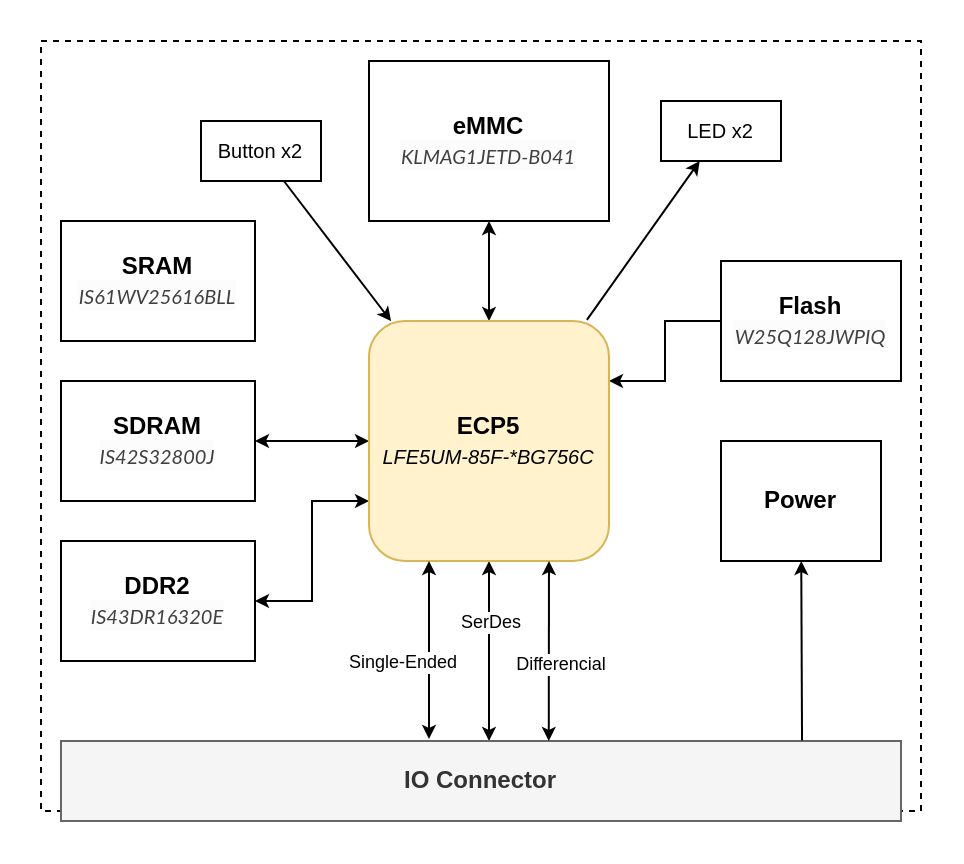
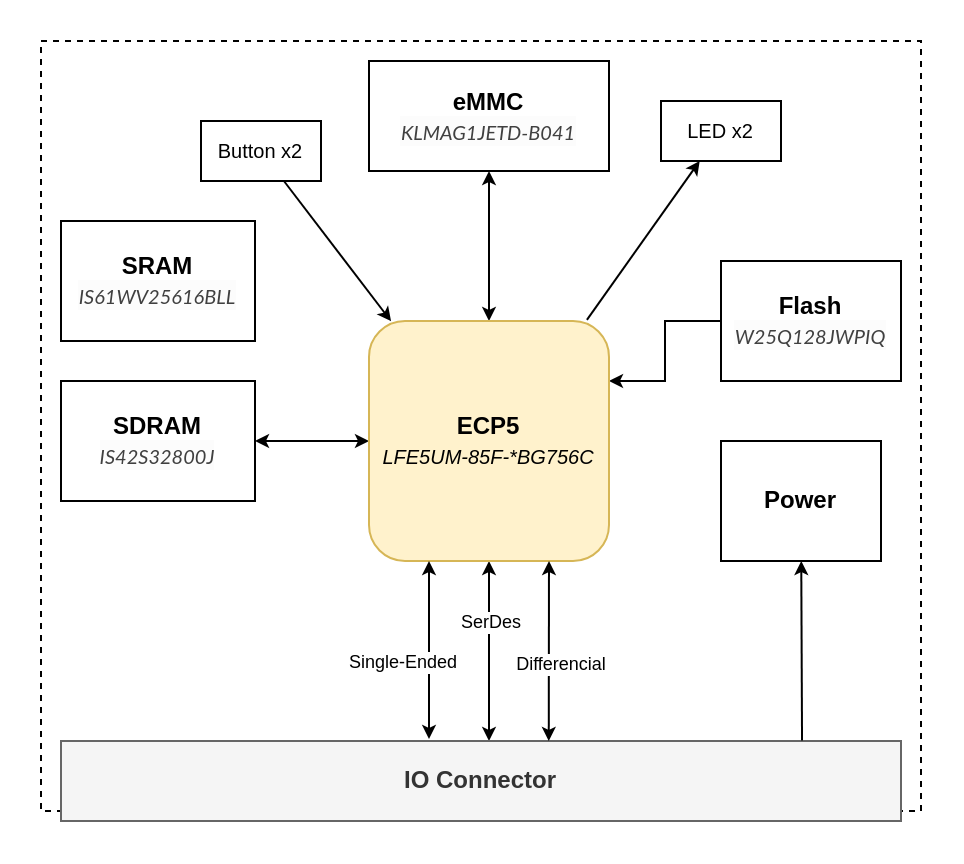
  <mxCell id="0" />
  <mxCell id="1" parent="0" />
  <mxCell id="2" value="" style="rounded=0;whiteSpace=wrap;html=1;fillColor=default;dashed=1;" vertex="1" parent="1"><mxGeometry x="20" y="20" width="440" height="385" as="geometry" /></mxCell>
  <mxCell id="3" style="edgeStyle=orthogonalEdgeStyle;rounded=0;orthogonalLoop=1;jettySize=auto;html=1;entryX=1;entryY=0.5;entryDx=0;entryDy=0;startArrow=classic;startFill=1;endSize=4;startSize=4;" edge="1" parent="1" source="9" target="10"><mxGeometry relative="1" as="geometry" /></mxCell>
- <mxCell id="4" style="rounded=0;orthogonalLoop=1;jettySize=auto;html=1;exitX=0;exitY=0.75;exitDx=0;exitDy=0;entryX=1;entryY=0.5;entryDx=0;entryDy=0;startArrow=classic;startFill=1;endSize=4;startSize=4;edgeStyle=orthogonalEdgeStyle;" edge="1" parent="1" source="9" target="11"><mxGeometry relative="1" as="geometry" /></mxCell>
  <mxCell id="5" style="edgeStyle=orthogonalEdgeStyle;rounded=0;orthogonalLoop=1;jettySize=auto;html=1;entryX=0.5;entryY=1;entryDx=0;entryDy=0;startArrow=classic;startFill=1;endSize=4;startSize=4;" edge="1" parent="1" source="9" target="12"><mxGeometry relative="1" as="geometry" /></mxCell>
  <mxCell id="6" style="rounded=0;orthogonalLoop=1;jettySize=auto;html=1;exitX=1;exitY=0.25;exitDx=0;exitDy=0;entryX=0;entryY=0.5;entryDx=0;entryDy=0;endArrow=none;endFill=0;startArrow=classic;startFill=1;endSize=4;startSize=4;edgeStyle=orthogonalEdgeStyle;" edge="1" parent="1" source="9" target="15"><mxGeometry relative="1" as="geometry" /></mxCell>
  <mxCell id="7" style="rounded=0;orthogonalLoop=1;jettySize=auto;html=1;startArrow=classic;startFill=1;endSize=4;startSize=4;" edge="1" parent="1" source="9"><mxGeometry relative="1" as="geometry"><mxPoint x="244" y="370" as="targetPoint" /></mxGeometry></mxCell>
  <mxCell id="8" value="SerDes" style="edgeLabel;html=1;align=center;verticalAlign=middle;resizable=0;points=[];fontSize=9;fontStyle=0" vertex="1" connectable="0" parent="7"><mxGeometry x="-0.162" y="-2" relative="1" as="geometry"><mxPoint x="2" y="-8" as="offset" /></mxGeometry></mxCell>
  <mxCell id="9" value="&lt;b&gt;ECP5&lt;/b&gt;&lt;div&gt;&lt;font style=&quot;font-size: 10px;&quot;&gt;&lt;i&gt;LFE5UM-85F-*BG756C&lt;/i&gt;&lt;/font&gt;&lt;/div&gt;" style="whiteSpace=wrap;html=1;aspect=fixed;fillColor=#fff2cc;strokeColor=#d6b656;rounded=1;" vertex="1" parent="1"><mxGeometry x="184" y="160" width="120" height="120" as="geometry" /></mxCell>
  <mxCell id="10" value="&lt;b&gt;SDRAM&lt;/b&gt;&lt;div&gt;&lt;span style=&quot;caret-color: rgb(64, 64, 64); color: rgb(64, 64, 64); font-family: Lato, proxima-nova, &amp;quot;Helvetica Neue&amp;quot;, Arial, sans-serif; text-align: start; background-color: rgb(252, 252, 252);&quot;&gt;&lt;i style=&quot;&quot;&gt;&lt;font style=&quot;font-size: 10px;&quot;&gt;IS42S32800J&lt;/font&gt;&lt;/i&gt;&lt;/span&gt;&lt;b&gt;&lt;br&gt;&lt;/b&gt;&lt;/div&gt;" style="rounded=0;whiteSpace=wrap;html=1;" vertex="1" parent="1"><mxGeometry x="30" y="190" width="97" height="60" as="geometry" /></mxCell>
- <mxCell id="11" value="&lt;b&gt;DDR2&lt;/b&gt;&lt;div&gt;&lt;span style=&quot;caret-color: rgb(64, 64, 64); color: rgb(64, 64, 64); font-family: Lato, proxima-nova, &amp;quot;Helvetica Neue&amp;quot;, Arial, sans-serif; text-align: start; background-color: rgb(252, 252, 252);&quot;&gt;&lt;i style=&quot;&quot;&gt;&lt;font style=&quot;font-size: 10px;&quot;&gt;IS43DR16320E&lt;/font&gt;&lt;/i&gt;&lt;/span&gt;&lt;b&gt;&lt;br&gt;&lt;/b&gt;&lt;/div&gt;" style="rounded=0;whiteSpace=wrap;html=1;" vertex="1" parent="1"><mxGeometry x="30" y="270" width="97" height="60" as="geometry" /></mxCell>
- <mxCell id="12" value="&lt;b&gt;eMMC&lt;/b&gt;&lt;div style=&quot;&quot;&gt;&lt;span style=&quot;caret-color: rgb(64, 64, 64); color: rgb(64, 64, 64); font-family: Lato, proxima-nova, &amp;quot;Helvetica Neue&amp;quot;, Arial, sans-serif; text-align: start; background-color: rgb(252, 252, 252);&quot;&gt;&lt;i style=&quot;&quot;&gt;&lt;font style=&quot;font-size: 10px;&quot;&gt;KLMAG1JETD-B041&lt;/font&gt;&lt;/i&gt;&lt;/span&gt;&lt;b style=&quot;font-size: 10px;&quot;&gt;&lt;br&gt;&lt;/b&gt;&lt;/div&gt;" style="rounded=0;whiteSpace=wrap;html=1;" vertex="1" parent="1"><mxGeometry x="184" y="30" width="120" height="80" as="geometry" /></mxCell>
+ <mxCell id="12" value="&lt;b&gt;eMMC&lt;/b&gt;&lt;div style=&quot;&quot;&gt;&lt;span style=&quot;caret-color: rgb(64, 64, 64); color: rgb(64, 64, 64); font-family: Lato, proxima-nova, &amp;quot;Helvetica Neue&amp;quot;, Arial, sans-serif; text-align: start; background-color: rgb(252, 252, 252);&quot;&gt;&lt;i style=&quot;&quot;&gt;&lt;font style=&quot;font-size: 10px;&quot;&gt;KLMAG1JETD-B041&lt;/font&gt;&lt;/i&gt;&lt;/span&gt;&lt;b style=&quot;font-size: 10px;&quot;&gt;&lt;br&gt;&lt;/b&gt;&lt;/div&gt;" style="rounded=0;whiteSpace=wrap;html=1;" vertex="1" parent="1"><mxGeometry x="184" y="30" width="120" height="55" as="geometry" /></mxCell>
  <mxCell id="13" value="&lt;b&gt;IO Connector&lt;/b&gt;" style="rounded=0;whiteSpace=wrap;html=1;fillColor=#f5f5f5;fontColor=#333333;strokeColor=#666666;" vertex="1" parent="1"><mxGeometry x="30" y="370" width="420" height="40" as="geometry" /></mxCell>
  <mxCell id="14" value="&lt;b&gt;Power&lt;/b&gt;" style="rounded=0;whiteSpace=wrap;html=1;" vertex="1" parent="1"><mxGeometry x="360" y="220" width="80" height="60" as="geometry" /></mxCell>
  <mxCell id="15" value="&lt;b&gt;Flash&lt;/b&gt;&lt;div&gt;&lt;span style=&quot;caret-color: rgb(64, 64, 64); color: rgb(64, 64, 64); font-family: Lato, proxima-nova, &amp;quot;Helvetica Neue&amp;quot;, Arial, sans-serif; text-align: start; background-color: rgb(252, 252, 252);&quot;&gt;&lt;i style=&quot;&quot;&gt;&lt;font style=&quot;font-size: 10px;&quot;&gt;W25Q128JWPIQ&lt;/font&gt;&lt;/i&gt;&lt;/span&gt;&lt;b&gt;&lt;br&gt;&lt;/b&gt;&lt;/div&gt;" style="rounded=0;whiteSpace=wrap;html=1;" vertex="1" parent="1"><mxGeometry x="360" y="130" width="90" height="60" as="geometry" /></mxCell>
  <mxCell id="16" value="&lt;b&gt;SRAM&lt;/b&gt;&lt;div&gt;&lt;span style=&quot;caret-color: rgb(64, 64, 64); color: rgb(64, 64, 64); font-family: Lato, proxima-nova, &amp;quot;Helvetica Neue&amp;quot;, Arial, sans-serif; text-align: start; background-color: rgb(252, 252, 252);&quot;&gt;&lt;font style=&quot;font-size: 10px;&quot;&gt;&lt;i&gt;IS61WV25616BLL&lt;/i&gt;&lt;/font&gt;&lt;/span&gt;&lt;b&gt;&lt;br&gt;&lt;/b&gt;&lt;/div&gt;" style="rounded=0;whiteSpace=wrap;html=1;" vertex="1" parent="1"><mxGeometry x="30" y="110" width="97" height="60" as="geometry" /></mxCell>
  <mxCell id="17" style="rounded=0;orthogonalLoop=1;jettySize=auto;html=1;exitX=0.75;exitY=1;exitDx=0;exitDy=0;entryX=0.577;entryY=0.909;entryDx=0;entryDy=0;entryPerimeter=0;startArrow=classic;startFill=1;endSize=4;startSize=4;" edge="1" parent="1" source="9" target="2"><mxGeometry relative="1" as="geometry" /></mxCell>
  <mxCell id="18" value="Differencial" style="edgeLabel;html=1;align=center;verticalAlign=middle;resizable=0;points=[];fontSize=9;fontStyle=0" vertex="1" connectable="0" parent="17"><mxGeometry x="-0.252" y="1" relative="1" as="geometry"><mxPoint x="5" y="17" as="offset" /></mxGeometry></mxCell>
  <mxCell id="19" style="rounded=0;orthogonalLoop=1;jettySize=auto;html=1;startArrow=classic;startFill=1;endArrow=none;endFill=0;entryX=0.906;entryY=-0.007;entryDx=0;entryDy=0;entryPerimeter=0;endSize=4;startSize=4;" edge="1" parent="1" source="14"><mxGeometry relative="1" as="geometry"><mxPoint x="400.52" y="369.72" as="targetPoint" /></mxGeometry></mxCell>
  <mxCell id="20" style="rounded=0;orthogonalLoop=1;jettySize=auto;html=1;exitX=0.25;exitY=1;exitDx=0;exitDy=0;startArrow=classic;startFill=1;endSize=4;startSize=4;" edge="1" parent="1" source="9"><mxGeometry relative="1" as="geometry"><mxPoint x="214" y="369" as="targetPoint" /></mxGeometry></mxCell>
  <mxCell id="21" value="Single-Ended" style="edgeLabel;html=1;align=center;verticalAlign=middle;resizable=0;points=[];fontSize=9;fontStyle=0" vertex="1" connectable="0" parent="20"><mxGeometry x="-0.065" y="1" relative="1" as="geometry"><mxPoint x="-15" y="8" as="offset" /></mxGeometry></mxCell>
  <mxCell id="22" style="rounded=0;orthogonalLoop=1;jettySize=auto;html=1;entryX=0.092;entryY=0.001;entryDx=0;entryDy=0;entryPerimeter=0;endSize=4;startSize=4;" edge="1" parent="1" source="23" target="9"><mxGeometry relative="1" as="geometry" /></mxCell>
  <mxCell id="23" value="Button x2" style="rounded=0;whiteSpace=wrap;html=1;fontSize=10;" vertex="1" parent="1"><mxGeometry x="100" y="60" width="60" height="30" as="geometry" /></mxCell>
  <mxCell id="24" value="LED x2" style="rounded=0;whiteSpace=wrap;html=1;fontSize=10;" vertex="1" parent="1"><mxGeometry x="330" y="50" width="60" height="30" as="geometry" /></mxCell>
  <mxCell id="25" style="rounded=0;orthogonalLoop=1;jettySize=auto;html=1;entryX=0.908;entryY=-0.005;entryDx=0;entryDy=0;entryPerimeter=0;startArrow=classic;startFill=1;endArrow=none;endFill=0;endSize=4;startSize=4;" edge="1" parent="1" source="24" target="9"><mxGeometry relative="1" as="geometry" /></mxCell>
